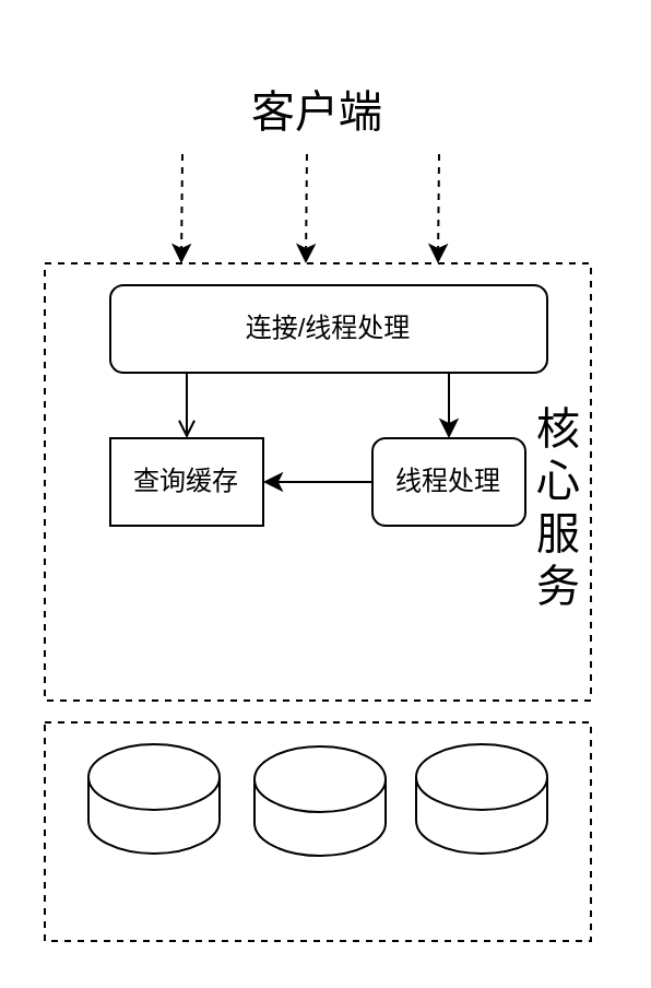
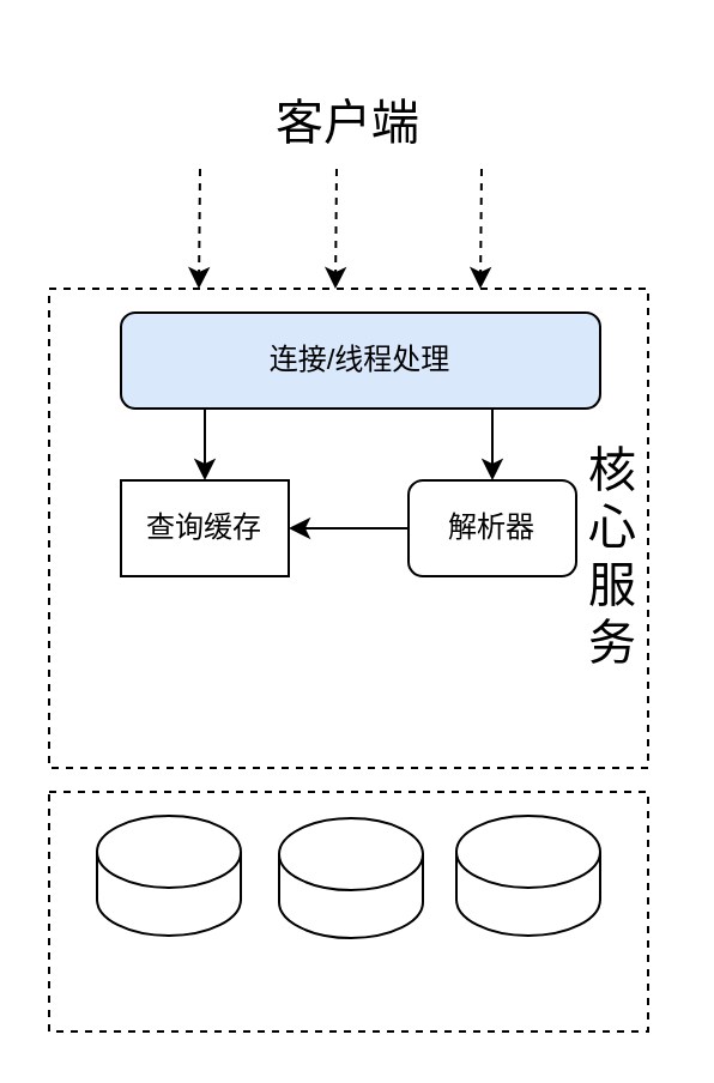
  <mxCell id="0" />
  <mxCell id="1" parent="0" />
  <mxCell id="2" style="edgeStyle=orthogonalEdgeStyle;rounded=0;orthogonalLoop=1;jettySize=auto;html=1;exitX=0.75;exitY=1;exitDx=0;exitDy=0;entryX=0.5;entryY=0;entryDx=0;entryDy=0;" parent="1" source="4" target="7" edge="1"><mxGeometry relative="1" as="geometry" /></mxCell>
- <mxCell id="3" style="edgeStyle=orthogonalEdgeStyle;rounded=0;orthogonalLoop=1;jettySize=auto;html=1;exitX=0.25;exitY=1;exitDx=0;exitDy=0;entryX=0.5;entryY=0;entryDx=0;entryDy=0;endArrow=open;" parent="1" source="4" target="5" edge="1"><mxGeometry relative="1" as="geometry" /></mxCell>
- <mxCell id="4" value="连接/线程处理" style="rounded=1;whiteSpace=wrap;html=1;" parent="1" vertex="1"><mxGeometry x="50" y="130" width="200" height="40" as="geometry" /></mxCell>
+ <mxCell id="3" style="edgeStyle=orthogonalEdgeStyle;rounded=0;orthogonalLoop=1;jettySize=auto;html=1;exitX=0.25;exitY=1;exitDx=0;exitDy=0;entryX=0.5;entryY=0;entryDx=0;entryDy=0;" parent="1" source="4" target="5" edge="1"><mxGeometry relative="1" as="geometry" /></mxCell>
+ <mxCell id="4" value="连接/线程处理" style="rounded=1;whiteSpace=wrap;html=1;fillColor=#dae8fc;" parent="1" vertex="1"><mxGeometry x="50" y="130" width="200" height="40" as="geometry" /></mxCell>
  <mxCell id="5" value="查询缓存" style="whiteSpace=wrap;html=1;rounded=0;" parent="1" vertex="1"><mxGeometry x="50" y="200" width="70" height="40" as="geometry" /></mxCell>
  <mxCell id="6" style="edgeStyle=orthogonalEdgeStyle;rounded=0;orthogonalLoop=1;jettySize=auto;html=1;exitX=0;exitY=0.5;exitDx=0;exitDy=0;entryX=1;entryY=0.5;entryDx=0;entryDy=0;" parent="1" source="7" target="5" edge="1"><mxGeometry relative="1" as="geometry" /></mxCell>
- <mxCell id="7" value="线程处理" style="rounded=1;whiteSpace=wrap;html=1;" parent="1" vertex="1"><mxGeometry x="170" y="200" width="70" height="40" as="geometry" /></mxCell>
+ <mxCell id="7" value="解析器" style="rounded=1;whiteSpace=wrap;html=1;" parent="1" vertex="1"><mxGeometry x="170" y="200" width="70" height="40" as="geometry" /></mxCell>
  <mxCell id="8" value="" style="shape=cylinder3;whiteSpace=wrap;html=1;boundedLbl=1;backgroundOutline=1;size=15;" parent="1" vertex="1"><mxGeometry x="40" y="340" width="60" height="50" as="geometry" /></mxCell>
  <mxCell id="9" value="" style="shape=cylinder3;whiteSpace=wrap;html=1;boundedLbl=1;backgroundOutline=1;size=15;" parent="1" vertex="1"><mxGeometry x="116" y="341" width="60" height="50" as="geometry" /></mxCell>
  <mxCell id="10" value="" style="shape=cylinder3;whiteSpace=wrap;html=1;boundedLbl=1;backgroundOutline=1;size=15;" parent="1" vertex="1"><mxGeometry x="190" y="340" width="60" height="50" as="geometry" /></mxCell>
  <mxCell id="11" value="" style="rounded=0;whiteSpace=wrap;html=1;fillColor=none;dashed=1;" parent="1" vertex="1"><mxGeometry x="20" y="330" width="250" height="100" as="geometry" /></mxCell>
  <mxCell id="12" value="" style="rounded=0;whiteSpace=wrap;html=1;fillColor=none;dashed=1;" parent="1" vertex="1"><mxGeometry x="20" y="120" width="250" height="200" as="geometry" /></mxCell>
  <mxCell id="13" value="" style="endArrow=classic;html=1;entryX=0.25;entryY=0;entryDx=0;entryDy=0;dashed=1;" parent="1" target="12" edge="1"><mxGeometry width="50" height="50" relative="1" as="geometry"><mxPoint x="83" y="70" as="sourcePoint" /><mxPoint x="90" y="50" as="targetPoint" /></mxGeometry></mxCell>
  <mxCell id="14" value="" style="endArrow=classic;html=1;entryX=0.25;entryY=0;entryDx=0;entryDy=0;dashed=1;" parent="1" edge="1"><mxGeometry width="50" height="50" relative="1" as="geometry"><mxPoint x="140" y="70" as="sourcePoint" /><mxPoint x="139.5" y="120" as="targetPoint" /></mxGeometry></mxCell>
  <mxCell id="15" value="" style="endArrow=classic;html=1;entryX=0.25;entryY=0;entryDx=0;entryDy=0;dashed=1;" parent="1" edge="1"><mxGeometry width="50" height="50" relative="1" as="geometry"><mxPoint x="200.5" y="70" as="sourcePoint" /><mxPoint x="200" y="120" as="targetPoint" /></mxGeometry></mxCell>
  <mxCell id="16" value="客户端" style="text;html=1;strokeColor=none;fillColor=none;align=center;verticalAlign=middle;whiteSpace=wrap;rounded=0;dashed=1;fontSize=20;" parent="1" vertex="1"><mxGeometry x="100" y="20" width="90" height="60" as="geometry" /></mxCell>
  <mxCell id="17" value="核心服务" style="text;html=1;strokeColor=none;fillColor=none;align=center;verticalAlign=middle;whiteSpace=wrap;rounded=0;dashed=1;fontSize=20;" parent="1" vertex="1"><mxGeometry x="235" y="191" width="41" height="79" as="geometry" /></mxCell>
